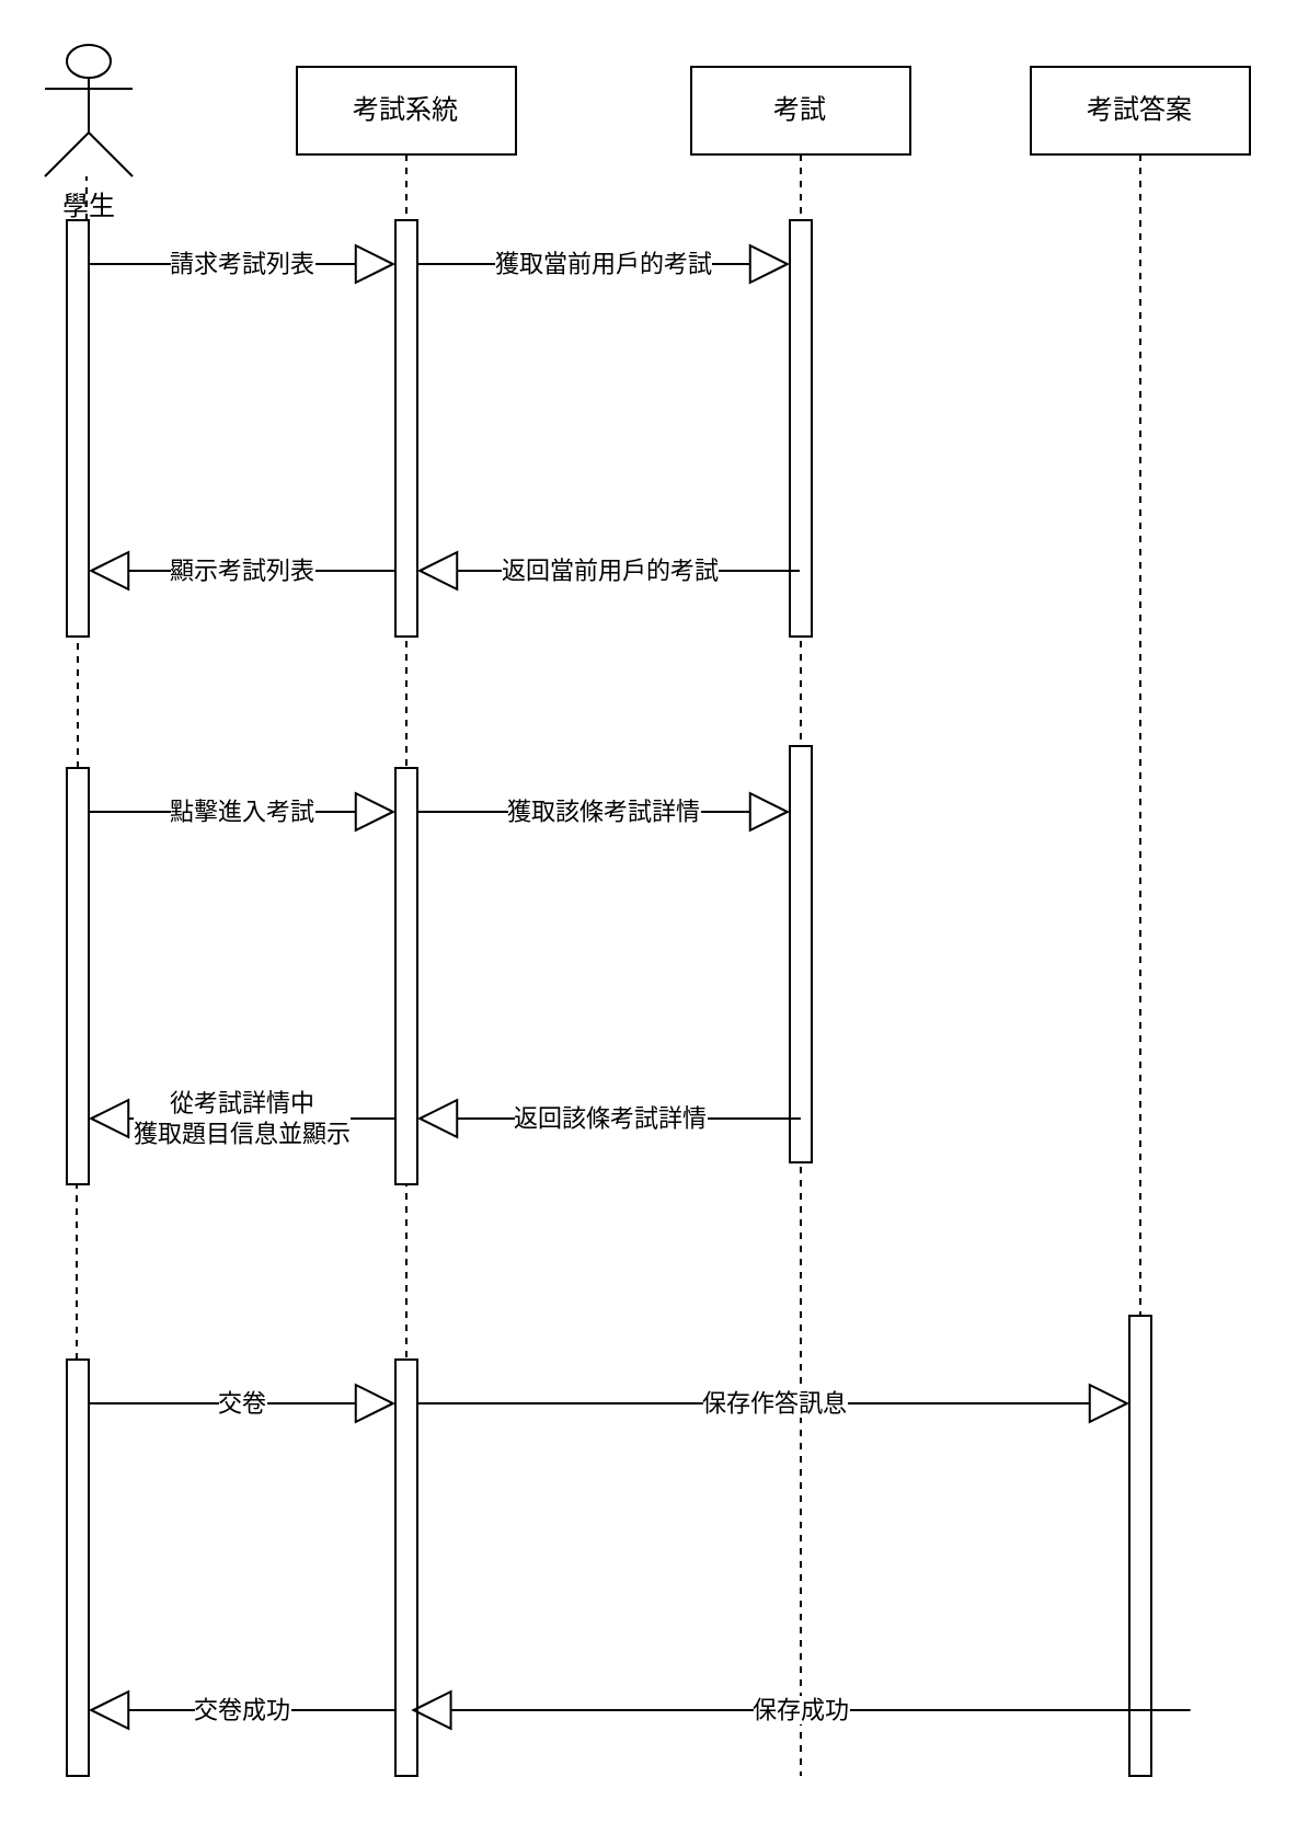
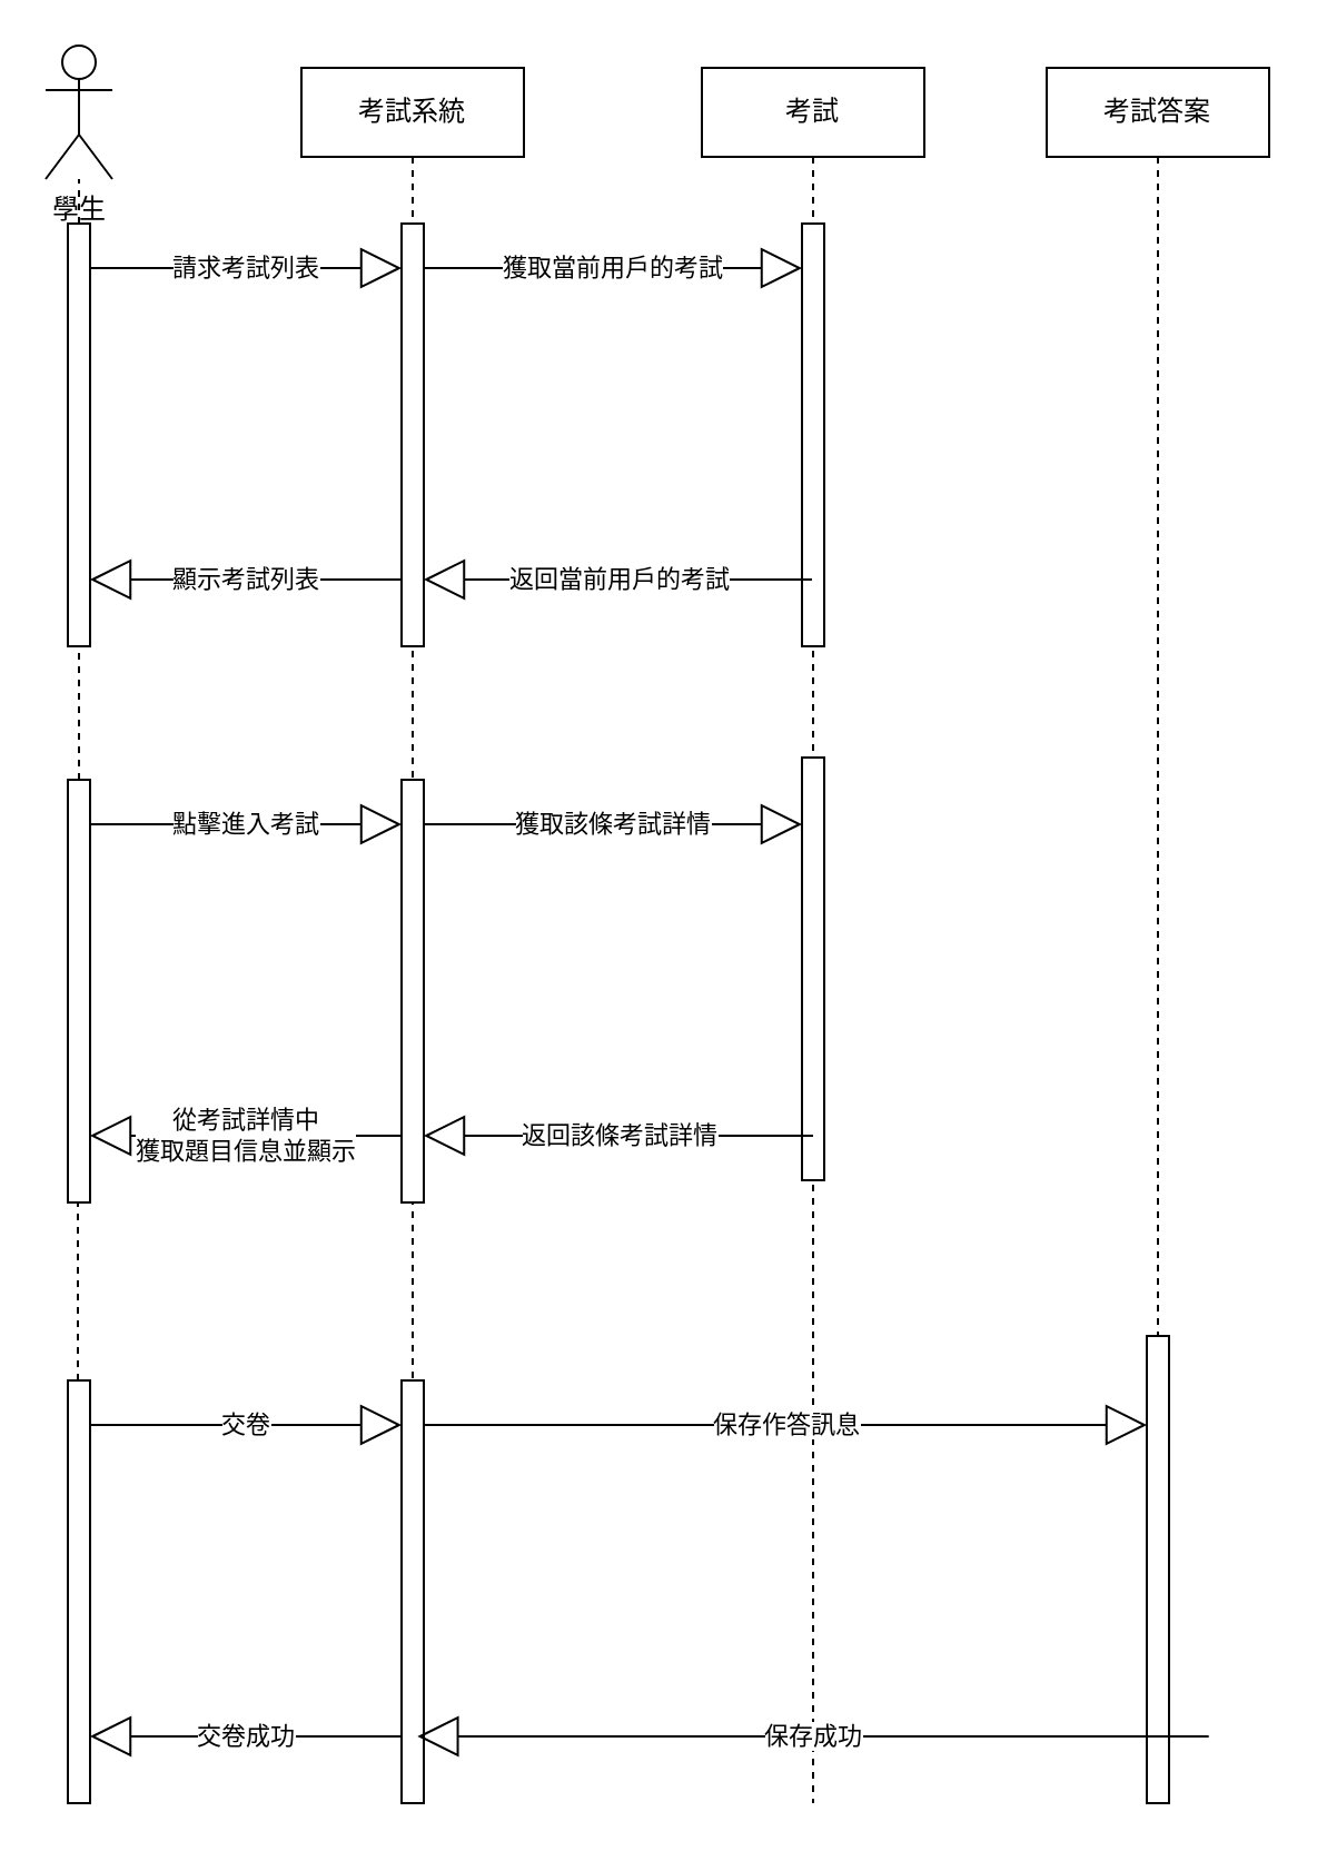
  <mxCell id="0" />
  <mxCell id="1" parent="0" />
  <mxCell id="2" value="考試系統" style="shape=umlLifeline;perimeter=lifelinePerimeter;whiteSpace=wrap;html=1;container=0;dropTarget=0;collapsible=0;recursiveResize=0;outlineConnect=0;portConstraint=eastwest;newEdgeStyle={&quot;edgeStyle&quot;:&quot;elbowEdgeStyle&quot;,&quot;elbow&quot;:&quot;vertical&quot;,&quot;curved&quot;:0,&quot;rounded&quot;:0};" vertex="1" parent="1"><mxGeometry x="135" y="30" width="100" height="780" as="geometry" /></mxCell>
  <mxCell id="3" value="" style="html=1;points=[];perimeter=orthogonalPerimeter;outlineConnect=0;targetShapes=umlLifeline;portConstraint=eastwest;newEdgeStyle={&quot;edgeStyle&quot;:&quot;elbowEdgeStyle&quot;,&quot;elbow&quot;:&quot;vertical&quot;,&quot;curved&quot;:0,&quot;rounded&quot;:0};" vertex="1" parent="2"><mxGeometry x="45" y="70" width="10" height="190" as="geometry" /></mxCell>
  <mxCell id="4" value="" style="html=1;points=[];perimeter=orthogonalPerimeter;outlineConnect=0;targetShapes=umlLifeline;portConstraint=eastwest;newEdgeStyle={&quot;edgeStyle&quot;:&quot;elbowEdgeStyle&quot;,&quot;elbow&quot;:&quot;vertical&quot;,&quot;curved&quot;:0,&quot;rounded&quot;:0};" vertex="1" parent="2"><mxGeometry x="45" y="320" width="10" height="190" as="geometry" /></mxCell>
  <mxCell id="5" value="" style="html=1;points=[];perimeter=orthogonalPerimeter;outlineConnect=0;targetShapes=umlLifeline;portConstraint=eastwest;newEdgeStyle={&quot;edgeStyle&quot;:&quot;elbowEdgeStyle&quot;,&quot;elbow&quot;:&quot;vertical&quot;,&quot;curved&quot;:0,&quot;rounded&quot;:0};" vertex="1" parent="2"><mxGeometry x="45" y="590" width="10" height="190" as="geometry" /></mxCell>
  <mxCell id="6" value="交卷" style="endArrow=block;endSize=16;endFill=0;html=1;rounded=0;" edge="1" parent="2"><mxGeometry width="160" relative="1" as="geometry"><mxPoint x="-95" y="610" as="sourcePoint" /><mxPoint x="45" y="610" as="targetPoint" /></mxGeometry></mxCell>
  <mxCell id="7" value="交卷成功" style="endArrow=block;endSize=16;endFill=0;html=1;rounded=0;" edge="1" parent="2"><mxGeometry width="160" relative="1" as="geometry"><mxPoint x="45" y="750" as="sourcePoint" /><mxPoint x="-95" y="750" as="targetPoint" /><mxPoint as="offset" /></mxGeometry></mxCell>
  <mxCell id="8" value="" style="html=1;points=[];perimeter=orthogonalPerimeter;outlineConnect=0;targetShapes=umlLifeline;portConstraint=eastwest;newEdgeStyle={&quot;edgeStyle&quot;:&quot;elbowEdgeStyle&quot;,&quot;elbow&quot;:&quot;vertical&quot;,&quot;curved&quot;:0,&quot;rounded&quot;:0};" vertex="1" parent="2"><mxGeometry x="-105" y="590" width="10" height="190" as="geometry" /></mxCell>
  <mxCell id="9" value="考試&lt;span style=&quot;color: rgba(0, 0, 0, 0); font-family: monospace; font-size: 0px; text-align: start; text-wrap-mode: nowrap;&quot;&gt;%3CmxGraphModel%3E%3Croot%3E%3CmxCell%20id%3D%220%22%2F%3E%3CmxCell%20id%3D%221%22%20parent%3D%220%22%2F%3E%3CmxCell%20id%3D%222%22%20value%3D%22%E7%AE%A1%E7%90%86%E5%93%A1%22%20style%3D%22swimlane%3Bhtml%3D1%3BstartSize%3D20%3Bcontainer%3D0%3B%22%20vertex%3D%221%22%20parent%3D%221%22%3E%3CmxGeometry%20x%3D%2270%22%20y%3D%2240%22%20width%3D%22160%22%20height%3D%22750%22%20as%3D%22geometry%22%2F%3E%3C%2FmxCell%3E%3CmxCell%20id%3D%223%22%20value%3D%22%22%20style%3D%22ellipse%3Bhtml%3D1%3Bshape%3DendState%3BfillColor%3D%23000000%3BstrokeColor%3D%23ff0000%3B%22%20vertex%3D%221%22%20parent%3D%222%22%3E%3CmxGeometry%20x%3D%2265%22%20y%3D%2240%22%20width%3D%2230%22%20height%3D%2230%22%20as%3D%22geometry%22%2F%3E%3C%2FmxCell%3E%3CmxCell%20id%3D%224%22%20value%3D%22%22%20style%3D%22rounded%3D1%3BwhiteSpace%3Dwrap%3Bhtml%3D1%3B%22%20vertex%3D%221%22%20parent%3D%222%22%3E%3CmxGeometry%20x%3D%2220%22%20y%3D%2290%22%20width%3D%22120%22%20height%3D%2260%22%20as%3D%22geometry%22%2F%3E%3C%2FmxCell%3E%3C%2Froot%3E%3C%2FmxGraphModel%3E&lt;/span&gt;" style="shape=umlLifeline;perimeter=lifelinePerimeter;whiteSpace=wrap;html=1;container=0;dropTarget=0;collapsible=0;recursiveResize=0;outlineConnect=0;portConstraint=eastwest;newEdgeStyle={&quot;edgeStyle&quot;:&quot;elbowEdgeStyle&quot;,&quot;elbow&quot;:&quot;vertical&quot;,&quot;curved&quot;:0,&quot;rounded&quot;:0};" vertex="1" parent="1"><mxGeometry x="315" y="30" width="100" height="780" as="geometry" /></mxCell>
  <mxCell id="10" value="" style="html=1;points=[];perimeter=orthogonalPerimeter;outlineConnect=0;targetShapes=umlLifeline;portConstraint=eastwest;newEdgeStyle={&quot;edgeStyle&quot;:&quot;elbowEdgeStyle&quot;,&quot;elbow&quot;:&quot;vertical&quot;,&quot;curved&quot;:0,&quot;rounded&quot;:0};" vertex="1" parent="9"><mxGeometry x="45" y="70" width="10" height="190" as="geometry" /></mxCell>
  <mxCell id="11" value="" style="html=1;points=[];perimeter=orthogonalPerimeter;outlineConnect=0;targetShapes=umlLifeline;portConstraint=eastwest;newEdgeStyle={&quot;edgeStyle&quot;:&quot;elbowEdgeStyle&quot;,&quot;elbow&quot;:&quot;vertical&quot;,&quot;curved&quot;:0,&quot;rounded&quot;:0};" vertex="1" parent="9"><mxGeometry x="45" y="310" width="10" height="190" as="geometry" /></mxCell>
- <mxCell id="12" value="學生" style="shape=umlActor;verticalLabelPosition=bottom;verticalAlign=top;html=1;outlineConnect=0;" vertex="1" parent="1"><mxGeometry x="20" y="20" width="40" height="60" as="geometry" /></mxCell>
+ <mxCell id="12" value="學生" style="shape=umlActor;verticalLabelPosition=bottom;verticalAlign=top;html=1;outlineConnect=0;" vertex="1" parent="1"><mxGeometry x="20" y="20" width="30" height="60" as="geometry" /></mxCell>
  <mxCell id="13" value="" style="endArrow=none;dashed=1;html=1;rounded=0;" edge="1" parent="1" source="16" target="12"><mxGeometry width="50" height="50" relative="1" as="geometry"><mxPoint x="35" y="330" as="sourcePoint" /><mxPoint x="34.5" y="100" as="targetPoint" /></mxGeometry></mxCell>
  <mxCell id="14" value="考試答案" style="shape=umlLifeline;perimeter=lifelinePerimeter;whiteSpace=wrap;html=1;container=0;dropTarget=0;collapsible=0;recursiveResize=0;outlineConnect=0;portConstraint=eastwest;newEdgeStyle={&quot;edgeStyle&quot;:&quot;elbowEdgeStyle&quot;,&quot;elbow&quot;:&quot;vertical&quot;,&quot;curved&quot;:0,&quot;rounded&quot;:0};" vertex="1" parent="1"><mxGeometry x="470" y="30" width="100" height="780" as="geometry" /></mxCell>
  <mxCell id="15" value="" style="html=1;points=[];perimeter=orthogonalPerimeter;outlineConnect=0;targetShapes=umlLifeline;portConstraint=eastwest;newEdgeStyle={&quot;edgeStyle&quot;:&quot;elbowEdgeStyle&quot;,&quot;elbow&quot;:&quot;vertical&quot;,&quot;curved&quot;:0,&quot;rounded&quot;:0};" vertex="1" parent="14"><mxGeometry x="45" y="570" width="10" height="210" as="geometry" /></mxCell>
  <mxCell id="16" value="" style="html=1;points=[];perimeter=orthogonalPerimeter;outlineConnect=0;targetShapes=umlLifeline;portConstraint=eastwest;newEdgeStyle={&quot;edgeStyle&quot;:&quot;elbowEdgeStyle&quot;,&quot;elbow&quot;:&quot;vertical&quot;,&quot;curved&quot;:0,&quot;rounded&quot;:0};" vertex="1" parent="1"><mxGeometry x="30" y="100" width="10" height="190" as="geometry" /></mxCell>
  <mxCell id="17" value="請求考試列表" style="endArrow=block;endSize=16;endFill=0;html=1;rounded=0;" edge="1" parent="1"><mxGeometry width="160" relative="1" as="geometry"><mxPoint x="40" y="120" as="sourcePoint" /><mxPoint x="180" y="120" as="targetPoint" /></mxGeometry></mxCell>
  <mxCell id="18" value="顯示考試列表" style="endArrow=block;endSize=16;endFill=0;html=1;rounded=0;" edge="1" parent="1" source="3"><mxGeometry width="160" relative="1" as="geometry"><mxPoint x="50" y="270" as="sourcePoint" /><mxPoint x="40" y="260" as="targetPoint" /><mxPoint as="offset" /></mxGeometry></mxCell>
  <mxCell id="19" value="返回當前用戶的考試" style="endArrow=block;endSize=16;endFill=0;html=1;rounded=0;" edge="1" parent="1" source="9"><mxGeometry x="-0.003" width="160" relative="1" as="geometry"><mxPoint x="330" y="260" as="sourcePoint" /><mxPoint x="190" y="260" as="targetPoint" /><mxPoint as="offset" /></mxGeometry></mxCell>
  <mxCell id="20" value="獲取當前用戶的考試" style="endArrow=block;endSize=16;endFill=0;html=1;rounded=0;" edge="1" parent="1" target="10"><mxGeometry width="160" relative="1" as="geometry"><mxPoint x="190" y="120" as="sourcePoint" /><mxPoint x="330" y="120" as="targetPoint" /></mxGeometry></mxCell>
  <mxCell id="21" value="點擊進入考試" style="endArrow=block;endSize=16;endFill=0;html=1;rounded=0;" edge="1" parent="1"><mxGeometry width="160" relative="1" as="geometry"><mxPoint x="40" y="370" as="sourcePoint" /><mxPoint x="180" y="370" as="targetPoint" /></mxGeometry></mxCell>
  <mxCell id="22" value="從考試詳情中&lt;div&gt;獲取題目信息並顯示&lt;/div&gt;" style="endArrow=block;endSize=16;endFill=0;html=1;rounded=0;" edge="1" parent="1"><mxGeometry width="160" relative="1" as="geometry"><mxPoint x="180" y="510" as="sourcePoint" /><mxPoint x="40" y="510" as="targetPoint" /><mxPoint as="offset" /></mxGeometry></mxCell>
  <mxCell id="23" value="返回該條考試詳情" style="endArrow=block;endSize=16;endFill=0;html=1;rounded=0;" edge="1" parent="1"><mxGeometry x="-0.003" width="160" relative="1" as="geometry"><mxPoint x="365" y="510" as="sourcePoint" /><mxPoint x="190" y="510" as="targetPoint" /><mxPoint as="offset" /></mxGeometry></mxCell>
  <mxCell id="24" value="獲取該條考試詳情" style="endArrow=block;endSize=16;endFill=0;html=1;rounded=0;" edge="1" parent="1"><mxGeometry width="160" relative="1" as="geometry"><mxPoint x="190" y="370" as="sourcePoint" /><mxPoint x="360" y="370" as="targetPoint" /></mxGeometry></mxCell>
  <mxCell id="25" value="" style="html=1;points=[];perimeter=orthogonalPerimeter;outlineConnect=0;targetShapes=umlLifeline;portConstraint=eastwest;newEdgeStyle={&quot;edgeStyle&quot;:&quot;elbowEdgeStyle&quot;,&quot;elbow&quot;:&quot;vertical&quot;,&quot;curved&quot;:0,&quot;rounded&quot;:0};" vertex="1" parent="1"><mxGeometry x="30" y="350" width="10" height="190" as="geometry" /></mxCell>
  <mxCell id="26" value="" style="endArrow=none;dashed=1;html=1;rounded=0;" edge="1" parent="1" source="25" target="16"><mxGeometry width="50" height="50" relative="1" as="geometry"><mxPoint x="34.5" y="390" as="sourcePoint" /><mxPoint x="35" y="300" as="targetPoint" /></mxGeometry></mxCell>
  <mxCell id="27" value="" style="endArrow=none;dashed=1;html=1;rounded=0;" edge="1" parent="1" target="25"><mxGeometry width="50" height="50" relative="1" as="geometry"><mxPoint x="34.5" y="620" as="sourcePoint" /><mxPoint x="34.5" y="570" as="targetPoint" /></mxGeometry></mxCell>
  <mxCell id="28" value="" style="endArrow=none;dashed=1;html=1;rounded=0;" edge="1" parent="1"><mxGeometry width="50" height="50" relative="1" as="geometry"><mxPoint x="35" y="810" as="sourcePoint" /><mxPoint x="34.5" y="810" as="targetPoint" /></mxGeometry></mxCell>
  <mxCell id="29" value="保存作答訊息" style="endArrow=block;endSize=16;endFill=0;html=1;rounded=0;" edge="1" parent="1" target="15"><mxGeometry width="160" relative="1" as="geometry"><mxPoint x="190" y="640" as="sourcePoint" /><mxPoint x="330" y="640" as="targetPoint" /></mxGeometry></mxCell>
  <mxCell id="30" value="保存成功" style="endArrow=block;endSize=16;endFill=0;html=1;rounded=0;" edge="1" parent="1"><mxGeometry width="160" relative="1" as="geometry"><mxPoint x="542.84" y="780" as="sourcePoint" /><mxPoint x="187.164" y="780" as="targetPoint" /><mxPoint as="offset" /></mxGeometry></mxCell>
